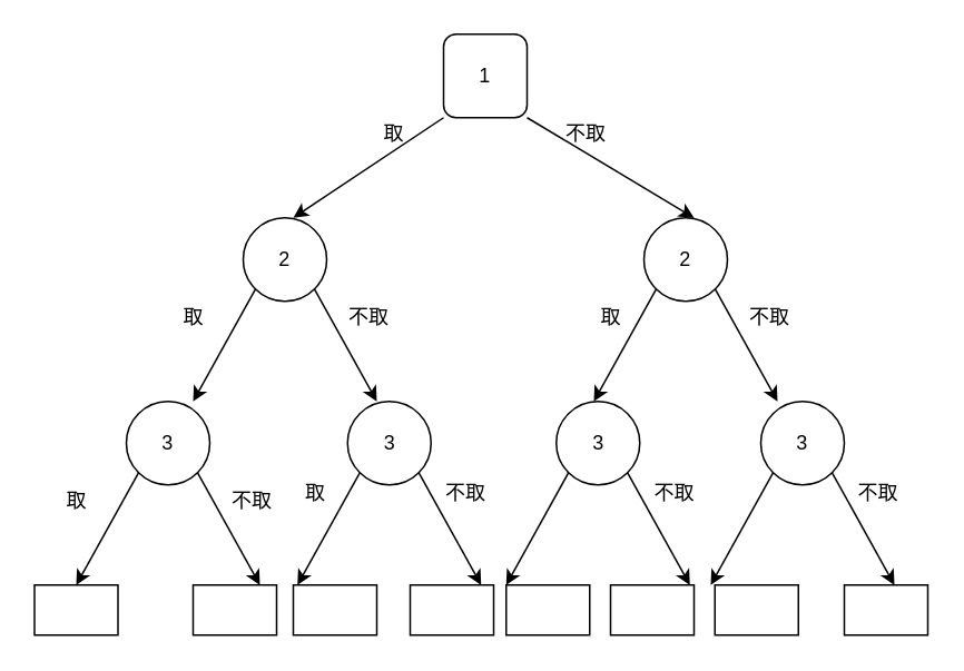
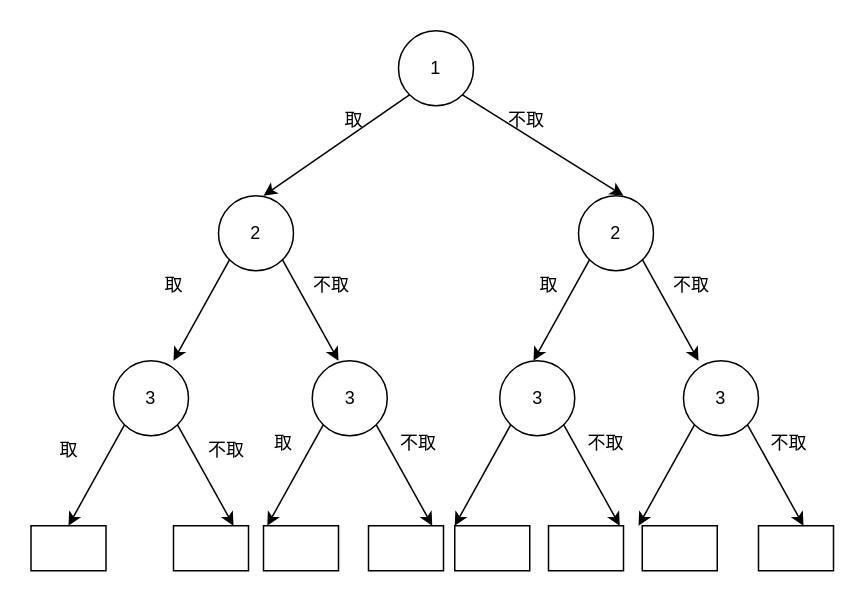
  <mxCell id="0" />
  <mxCell id="1" parent="0" />
- <mxCell id="2" value="1" style="whiteSpace=wrap;html=1;aspect=fixed;rounded=1;" vertex="1" parent="1"><mxGeometry x="265" y="20" width="50" height="50" as="geometry" /></mxCell>
+ <mxCell id="2" value="1" style="ellipse;whiteSpace=wrap;html=1;aspect=fixed;" vertex="1" parent="1"><mxGeometry x="265" y="20" width="50" height="50" as="geometry" /></mxCell>
  <mxCell id="3" value="" style="endArrow=classic;html=1;exitX=1;exitY=1;exitDx=0;exitDy=0;" edge="1" parent="1" source="2"><mxGeometry width="50" height="50" relative="1" as="geometry"><mxPoint x="285" y="240" as="sourcePoint" /><mxPoint x="415" y="130" as="targetPoint" /></mxGeometry></mxCell>
  <mxCell id="4" value="" style="endArrow=classic;html=1;exitX=0;exitY=1;exitDx=0;exitDy=0;" edge="1" parent="1" source="2"><mxGeometry width="50" height="50" relative="1" as="geometry"><mxPoint x="254.998" y="69.998" as="sourcePoint" /><mxPoint x="175" y="130" as="targetPoint" /></mxGeometry></mxCell>
  <mxCell id="5" value="取" style="text;html=1;align=center;verticalAlign=middle;resizable=0;points=[];autosize=1;strokeColor=none;fillColor=none;" vertex="1" parent="1"><mxGeometry x="215" y="65" width="40" height="30" as="geometry" /></mxCell>
  <mxCell id="6" value="不取" style="text;html=1;align=center;verticalAlign=middle;resizable=0;points=[];autosize=1;strokeColor=none;fillColor=none;" vertex="1" parent="1"><mxGeometry x="325" y="65" width="50" height="30" as="geometry" /></mxCell>
  <mxCell id="7" value="2" style="ellipse;whiteSpace=wrap;html=1;aspect=fixed;" vertex="1" parent="1"><mxGeometry x="145" y="130" width="50" height="50" as="geometry" /></mxCell>
  <mxCell id="8" value="" style="endArrow=classic;html=1;exitX=1;exitY=1;exitDx=0;exitDy=0;" edge="1" parent="1" source="7"><mxGeometry width="50" height="50" relative="1" as="geometry"><mxPoint x="165" y="350" as="sourcePoint" /><mxPoint x="225" y="240" as="targetPoint" /></mxGeometry></mxCell>
  <mxCell id="9" value="" style="endArrow=classic;html=1;exitX=0;exitY=1;exitDx=0;exitDy=0;" edge="1" parent="1" source="7"><mxGeometry width="50" height="50" relative="1" as="geometry"><mxPoint x="134.998" y="179.998" as="sourcePoint" /><mxPoint x="115" y="240" as="targetPoint" /></mxGeometry></mxCell>
  <mxCell id="10" value="取" style="text;html=1;align=center;verticalAlign=middle;resizable=0;points=[];autosize=1;strokeColor=none;fillColor=none;" vertex="1" parent="1"><mxGeometry x="95" y="175" width="40" height="30" as="geometry" /></mxCell>
  <mxCell id="11" value="不取" style="text;html=1;align=center;verticalAlign=middle;resizable=0;points=[];autosize=1;strokeColor=none;fillColor=none;" vertex="1" parent="1"><mxGeometry x="195" y="175" width="50" height="30" as="geometry" /></mxCell>
  <mxCell id="12" value="2" style="ellipse;whiteSpace=wrap;html=1;aspect=fixed;" vertex="1" parent="1"><mxGeometry x="385" y="130" width="50" height="50" as="geometry" /></mxCell>
  <mxCell id="13" value="" style="endArrow=classic;html=1;exitX=1;exitY=1;exitDx=0;exitDy=0;" edge="1" parent="1" source="12"><mxGeometry width="50" height="50" relative="1" as="geometry"><mxPoint x="405" y="350" as="sourcePoint" /><mxPoint x="465" y="240" as="targetPoint" /></mxGeometry></mxCell>
  <mxCell id="14" value="" style="endArrow=classic;html=1;exitX=0;exitY=1;exitDx=0;exitDy=0;" edge="1" parent="1" source="12"><mxGeometry width="50" height="50" relative="1" as="geometry"><mxPoint x="374.998" y="179.998" as="sourcePoint" /><mxPoint x="355" y="240" as="targetPoint" /></mxGeometry></mxCell>
  <mxCell id="15" value="取" style="text;html=1;align=center;verticalAlign=middle;resizable=0;points=[];autosize=1;strokeColor=none;fillColor=none;" vertex="1" parent="1"><mxGeometry x="345" y="175" width="40" height="30" as="geometry" /></mxCell>
  <mxCell id="16" value="不取" style="text;html=1;align=center;verticalAlign=middle;resizable=0;points=[];autosize=1;strokeColor=none;fillColor=none;" vertex="1" parent="1"><mxGeometry x="435" y="175" width="50" height="30" as="geometry" /></mxCell>
  <mxCell id="17" value="3" style="ellipse;whiteSpace=wrap;html=1;aspect=fixed;" vertex="1" parent="1"><mxGeometry x="75" y="240" width="50" height="50" as="geometry" /></mxCell>
  <mxCell id="18" value="" style="endArrow=classic;html=1;exitX=1;exitY=1;exitDx=0;exitDy=0;" edge="1" parent="1" source="17"><mxGeometry width="50" height="50" relative="1" as="geometry"><mxPoint x="95" y="460" as="sourcePoint" /><mxPoint x="155" y="350" as="targetPoint" /></mxGeometry></mxCell>
  <mxCell id="19" value="" style="endArrow=classic;html=1;exitX=0;exitY=1;exitDx=0;exitDy=0;" edge="1" parent="1" source="17"><mxGeometry width="50" height="50" relative="1" as="geometry"><mxPoint x="64.998" y="289.998" as="sourcePoint" /><mxPoint x="45" y="350" as="targetPoint" /></mxGeometry></mxCell>
  <mxCell id="20" value="取" style="text;html=1;align=center;verticalAlign=middle;resizable=0;points=[];autosize=1;strokeColor=none;fillColor=none;" vertex="1" parent="1"><mxGeometry x="25" y="285" width="40" height="30" as="geometry" /></mxCell>
  <mxCell id="21" value="不取" style="text;html=1;align=center;verticalAlign=middle;resizable=0;points=[];autosize=1;strokeColor=none;fillColor=none;" vertex="1" parent="1"><mxGeometry x="125" y="285" width="50" height="30" as="geometry" /></mxCell>
  <mxCell id="22" value="3" style="ellipse;whiteSpace=wrap;html=1;aspect=fixed;" vertex="1" parent="1"><mxGeometry x="207.5" y="240" width="50" height="50" as="geometry" /></mxCell>
  <mxCell id="23" value="" style="endArrow=classic;html=1;exitX=1;exitY=1;exitDx=0;exitDy=0;" edge="1" parent="1" source="22"><mxGeometry width="50" height="50" relative="1" as="geometry"><mxPoint x="227.5" y="460" as="sourcePoint" /><mxPoint x="287.5" y="350" as="targetPoint" /></mxGeometry></mxCell>
  <mxCell id="24" value="" style="endArrow=classic;html=1;exitX=0;exitY=1;exitDx=0;exitDy=0;" edge="1" parent="1" source="22"><mxGeometry width="50" height="50" relative="1" as="geometry"><mxPoint x="197.498" y="289.998" as="sourcePoint" /><mxPoint x="177.5" y="350" as="targetPoint" /></mxGeometry></mxCell>
  <mxCell id="25" value="取" style="text;html=1;align=center;verticalAlign=middle;resizable=0;points=[];autosize=1;strokeColor=none;fillColor=none;" vertex="1" parent="1"><mxGeometry x="167.5" y="280" width="40" height="30" as="geometry" /></mxCell>
  <mxCell id="26" value="不取" style="text;html=1;align=center;verticalAlign=middle;resizable=0;points=[];autosize=1;strokeColor=none;fillColor=none;" vertex="1" parent="1"><mxGeometry x="252.5" y="280" width="50" height="30" as="geometry" /></mxCell>
  <mxCell id="27" value="3" style="ellipse;whiteSpace=wrap;html=1;aspect=fixed;" vertex="1" parent="1"><mxGeometry x="332.5" y="240" width="50" height="50" as="geometry" /></mxCell>
  <mxCell id="28" value="" style="endArrow=classic;html=1;exitX=1;exitY=1;exitDx=0;exitDy=0;" edge="1" parent="1" source="27"><mxGeometry width="50" height="50" relative="1" as="geometry"><mxPoint x="352.5" y="460" as="sourcePoint" /><mxPoint x="412.5" y="350" as="targetPoint" /></mxGeometry></mxCell>
  <mxCell id="29" value="" style="endArrow=classic;html=1;exitX=0;exitY=1;exitDx=0;exitDy=0;" edge="1" parent="1" source="27"><mxGeometry width="50" height="50" relative="1" as="geometry"><mxPoint x="322.498" y="289.998" as="sourcePoint" /><mxPoint x="302.5" y="350" as="targetPoint" /></mxGeometry></mxCell>
  <mxCell id="30" value="不取" style="text;html=1;align=center;verticalAlign=middle;resizable=0;points=[];autosize=1;strokeColor=none;fillColor=none;" vertex="1" parent="1"><mxGeometry x="377.5" y="280" width="50" height="30" as="geometry" /></mxCell>
  <mxCell id="31" value="3" style="ellipse;whiteSpace=wrap;html=1;aspect=fixed;" vertex="1" parent="1"><mxGeometry x="455" y="240" width="50" height="50" as="geometry" /></mxCell>
  <mxCell id="32" value="" style="endArrow=classic;html=1;exitX=1;exitY=1;exitDx=0;exitDy=0;" edge="1" parent="1" source="31"><mxGeometry width="50" height="50" relative="1" as="geometry"><mxPoint x="475" y="460" as="sourcePoint" /><mxPoint x="535" y="350" as="targetPoint" /></mxGeometry></mxCell>
  <mxCell id="33" value="" style="endArrow=classic;html=1;exitX=0;exitY=1;exitDx=0;exitDy=0;" edge="1" parent="1" source="31"><mxGeometry width="50" height="50" relative="1" as="geometry"><mxPoint x="444.998" y="289.998" as="sourcePoint" /><mxPoint x="425" y="350" as="targetPoint" /></mxGeometry></mxCell>
  <mxCell id="34" value="不取" style="text;html=1;align=center;verticalAlign=middle;resizable=0;points=[];autosize=1;strokeColor=none;fillColor=none;" vertex="1" parent="1"><mxGeometry x="500" y="280" width="50" height="30" as="geometry" /></mxCell>
  <mxCell id="35" value="" style="rounded=0;whiteSpace=wrap;html=1;" vertex="1" parent="1"><mxGeometry x="20" y="350" width="50" height="30" as="geometry" /></mxCell>
  <mxCell id="36" value="" style="rounded=0;whiteSpace=wrap;html=1;" vertex="1" parent="1"><mxGeometry x="115" y="350" width="50" height="30" as="geometry" /></mxCell>
  <mxCell id="37" value="" style="rounded=0;whiteSpace=wrap;html=1;" vertex="1" parent="1"><mxGeometry x="175" y="350" width="50" height="30" as="geometry" /></mxCell>
  <mxCell id="38" value="" style="rounded=0;whiteSpace=wrap;html=1;" vertex="1" parent="1"><mxGeometry x="245" y="350" width="50" height="30" as="geometry" /></mxCell>
  <mxCell id="39" value="" style="rounded=0;whiteSpace=wrap;html=1;" vertex="1" parent="1"><mxGeometry x="365" y="350" width="50" height="30" as="geometry" /></mxCell>
  <mxCell id="40" value="" style="rounded=0;whiteSpace=wrap;html=1;" vertex="1" parent="1"><mxGeometry x="302.5" y="350" width="50" height="30" as="geometry" /></mxCell>
  <mxCell id="41" value="" style="rounded=0;whiteSpace=wrap;html=1;" vertex="1" parent="1"><mxGeometry x="427.5" y="350" width="50" height="30" as="geometry" /></mxCell>
  <mxCell id="42" value="" style="rounded=0;whiteSpace=wrap;html=1;" vertex="1" parent="1"><mxGeometry x="505" y="350" width="50" height="30" as="geometry" /></mxCell>
